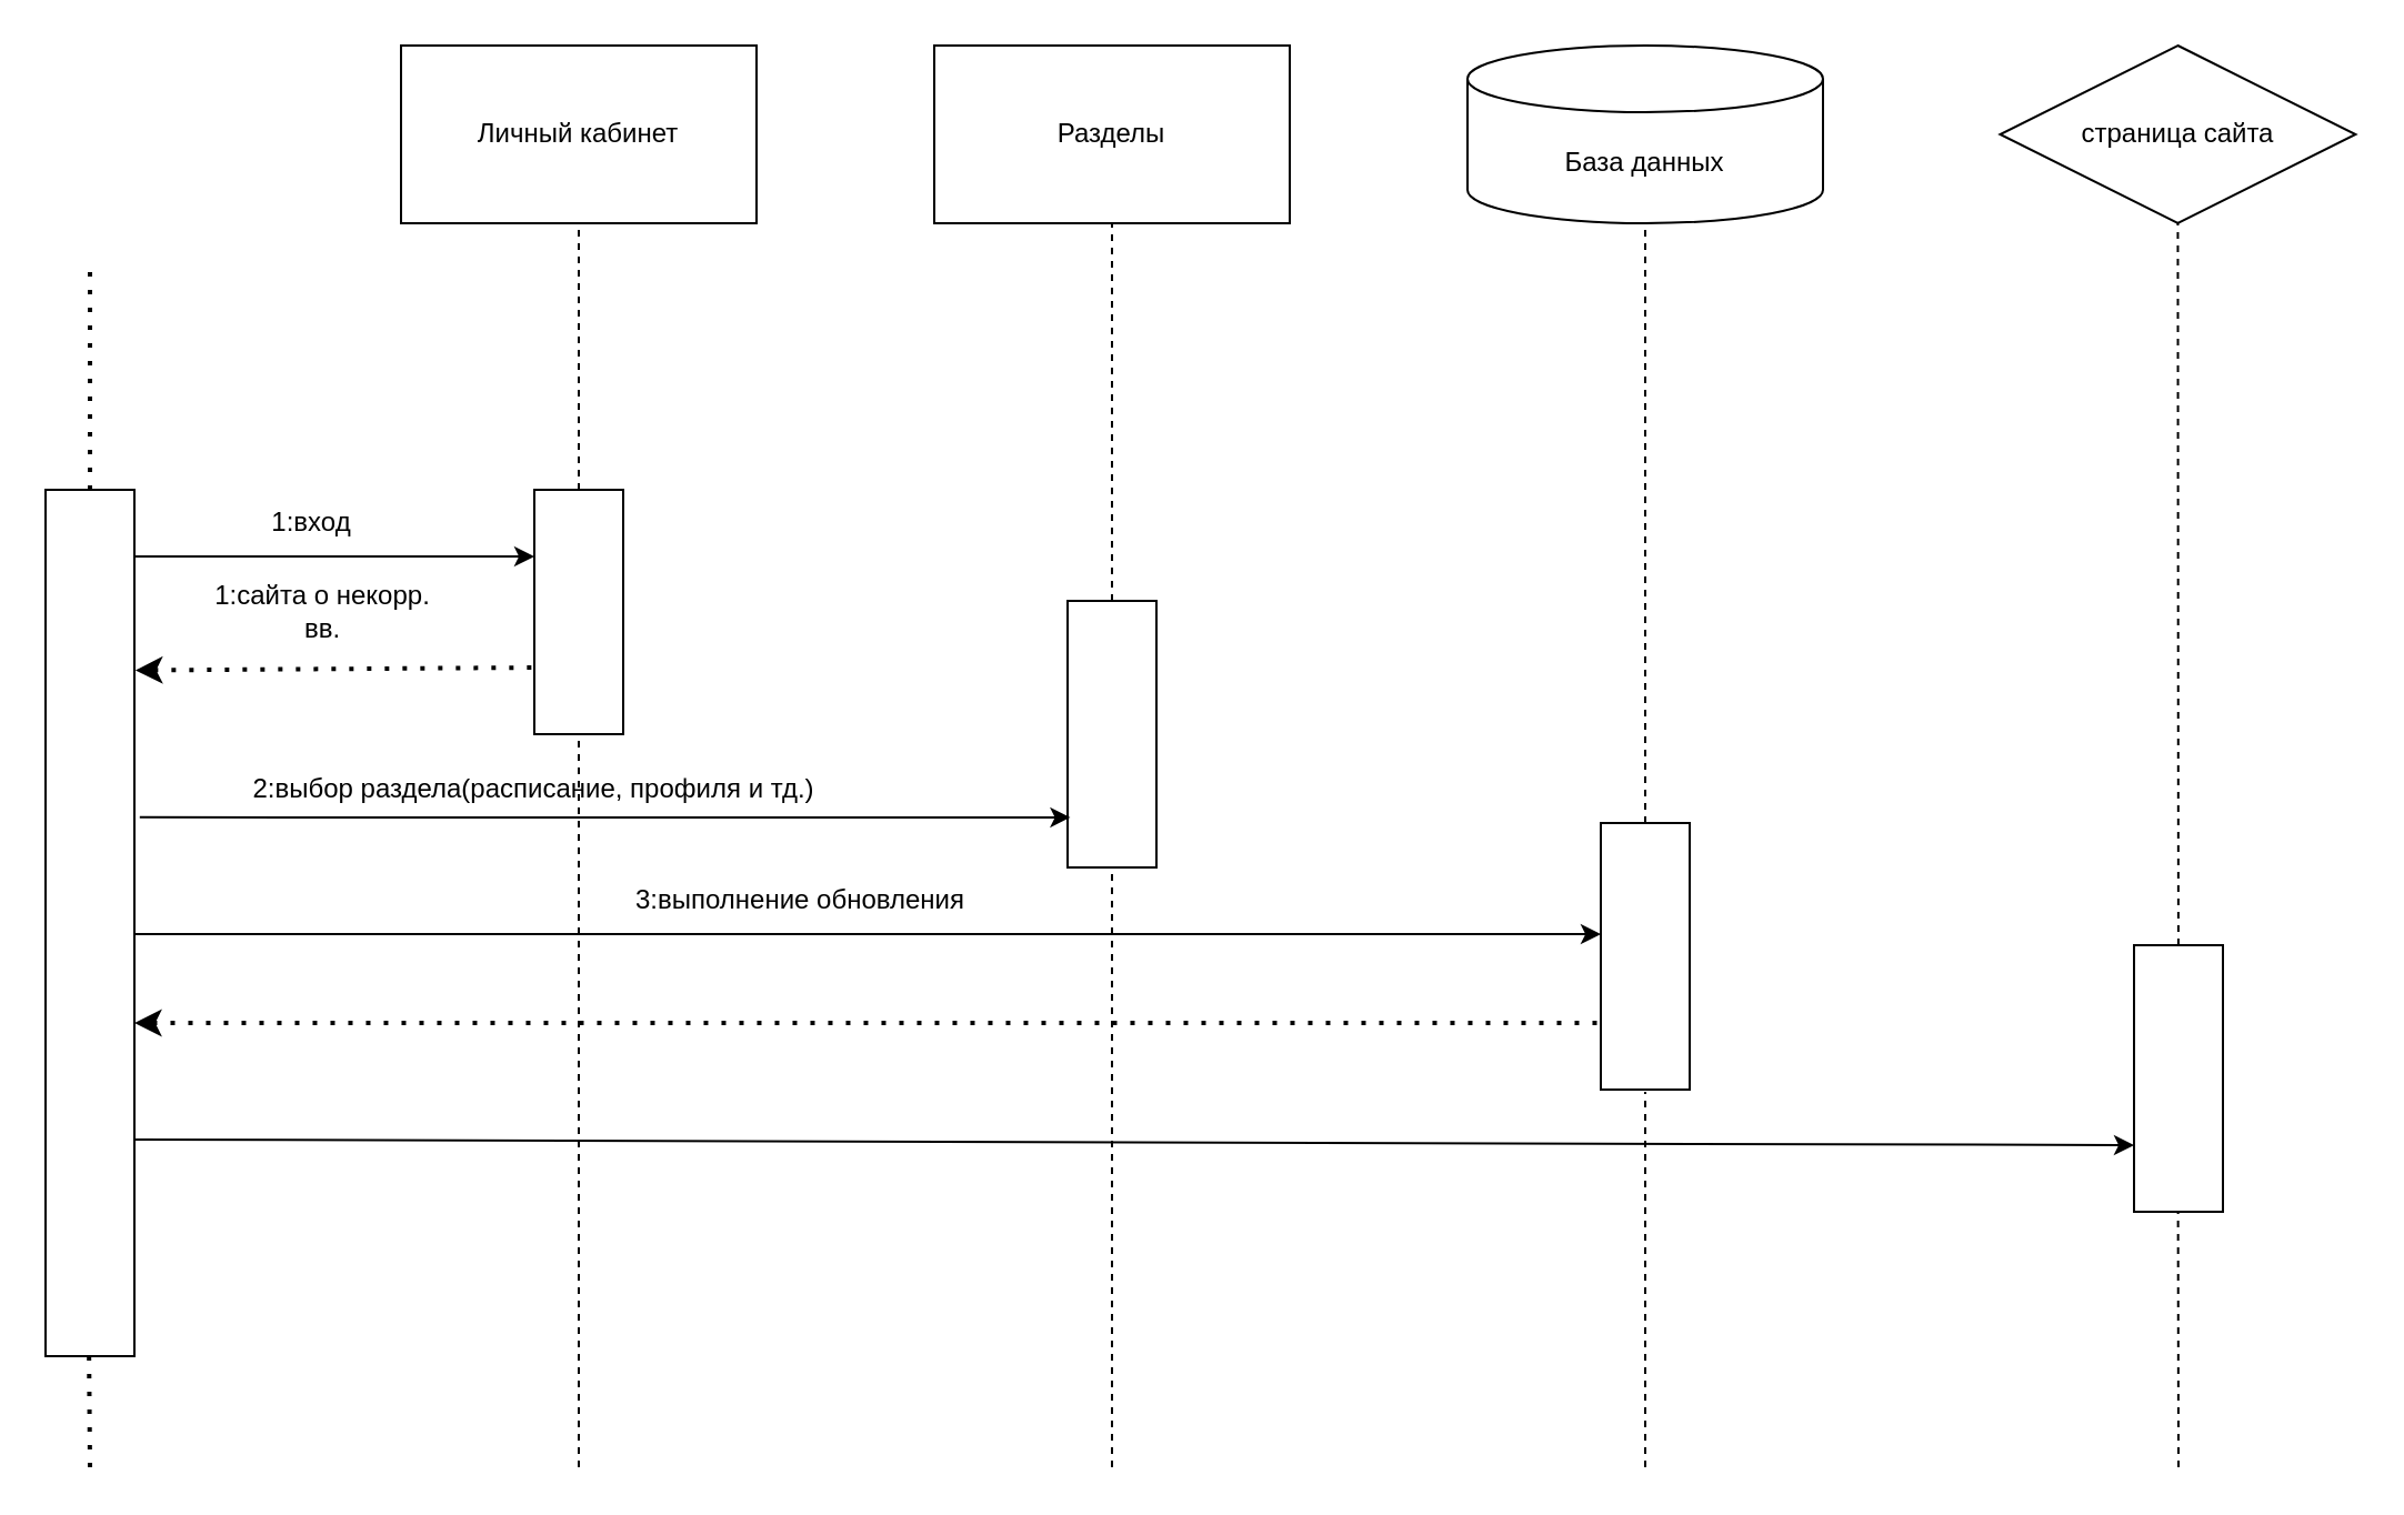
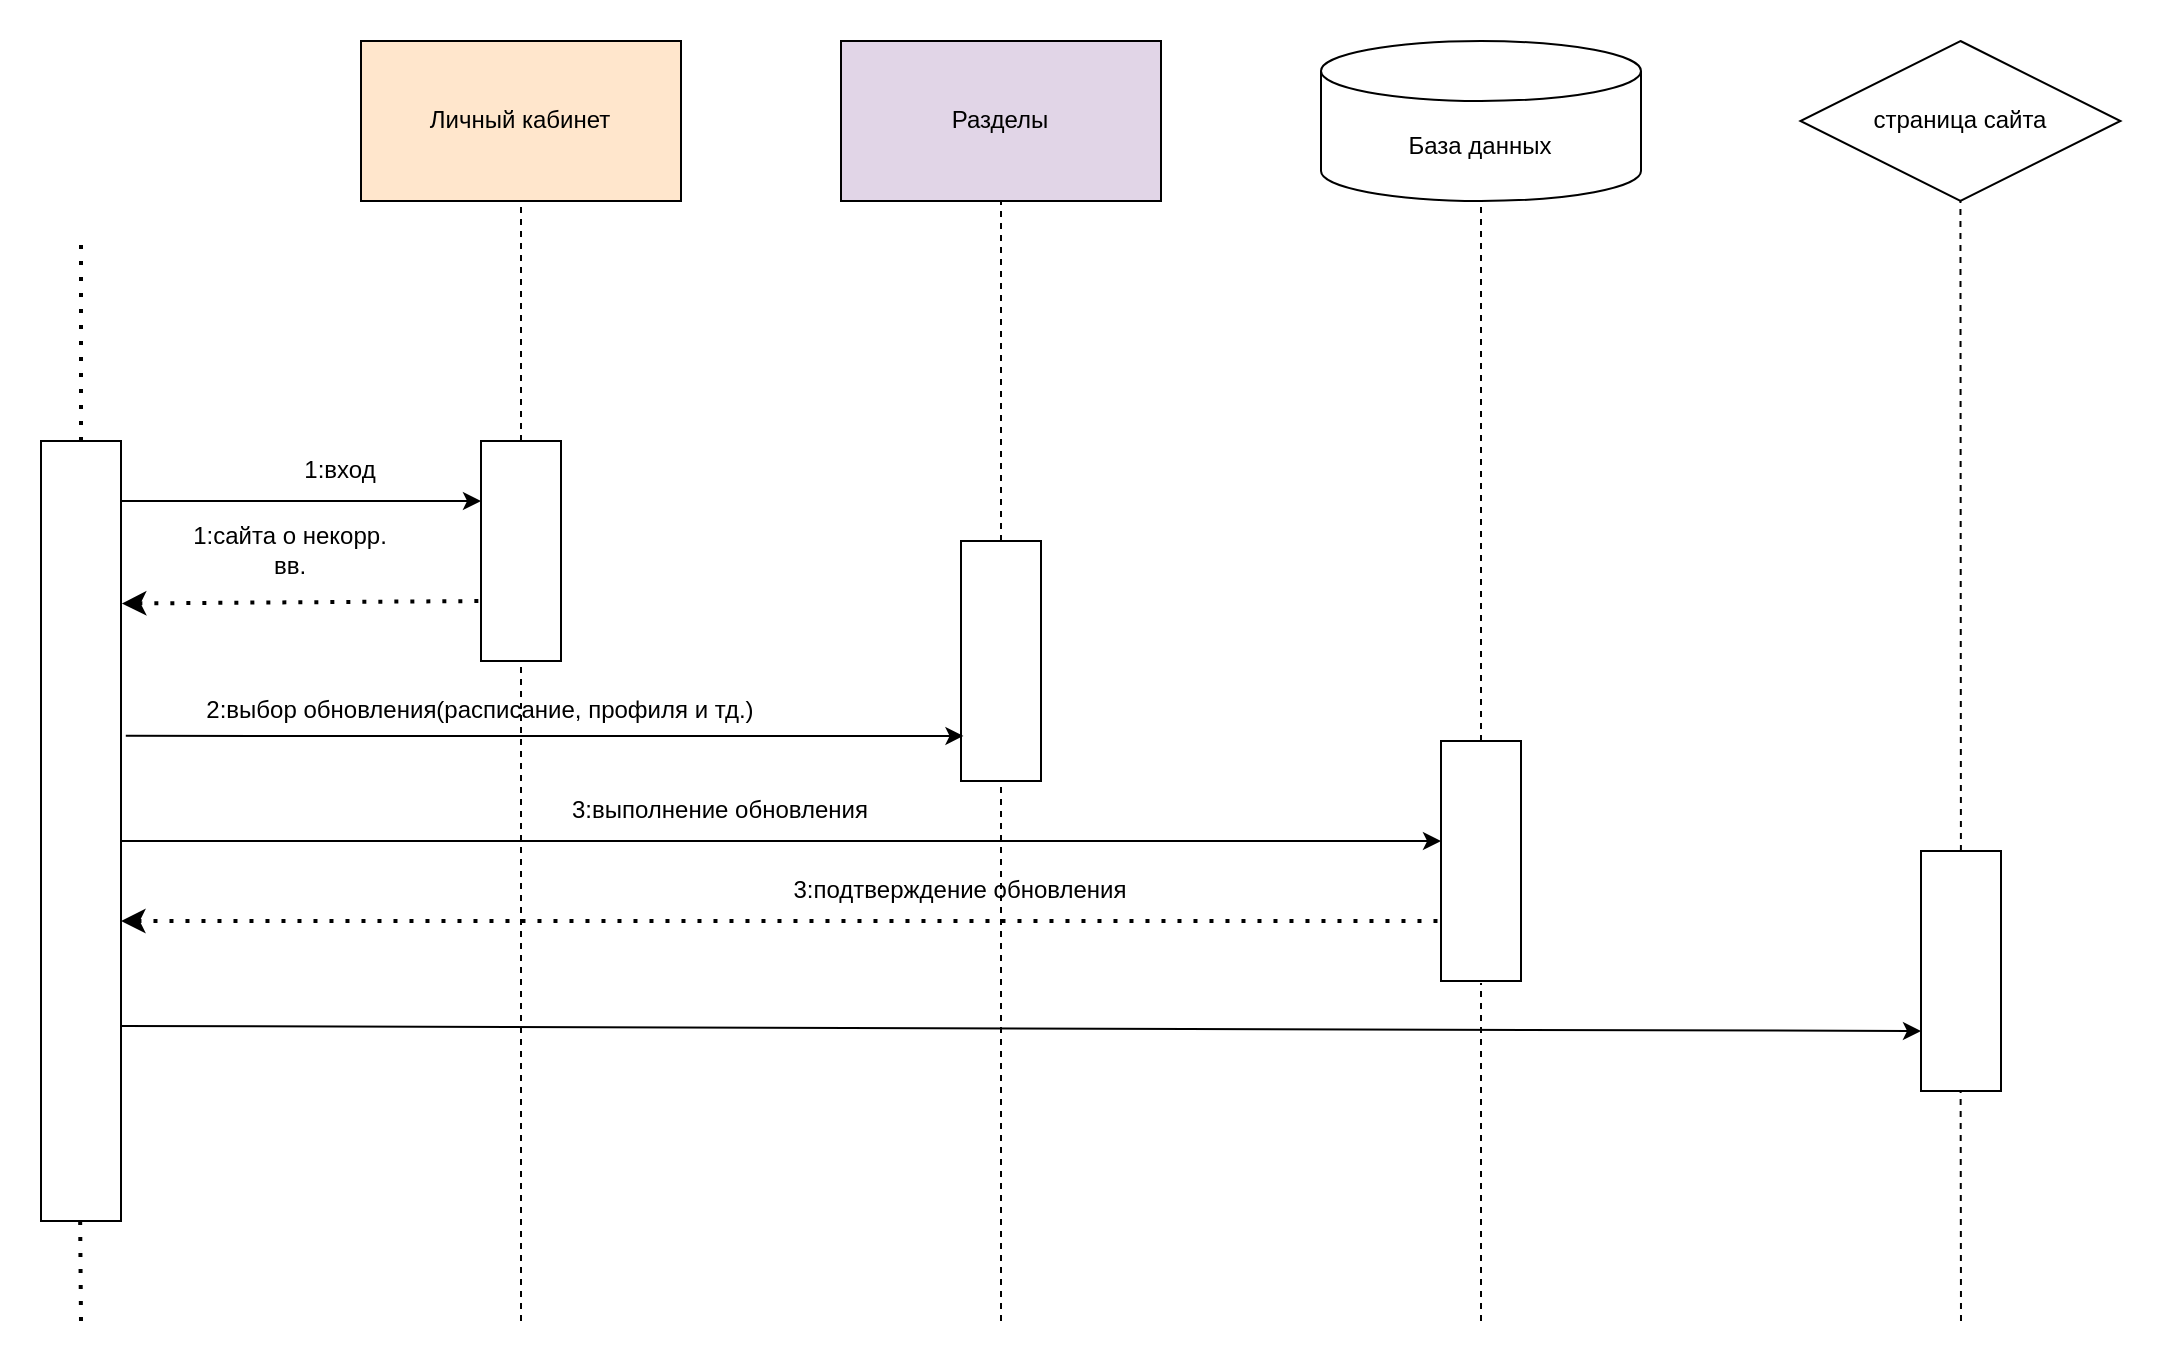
  <mxCell id="0" />
  <mxCell id="1" parent="0" />
  <mxCell id="2" value="" style="rounded=0;whiteSpace=wrap;html=1;" parent="1" vertex="1"><mxGeometry x="20" y="220" width="40" height="390" as="geometry" /></mxCell>
  <mxCell id="3" value="" style="endArrow=none;dashed=1;html=1;dashPattern=1 3;strokeWidth=2;rounded=0;" parent="1" edge="1"><mxGeometry width="50" height="50" relative="1" as="geometry"><mxPoint x="40" y="220" as="sourcePoint" /><mxPoint x="40" y="120" as="targetPoint" /></mxGeometry></mxCell>
  <mxCell id="4" value="" style="endArrow=none;dashed=1;html=1;dashPattern=1 3;strokeWidth=2;rounded=0;" parent="1" edge="1"><mxGeometry width="50" height="50" relative="1" as="geometry"><mxPoint x="40" y="660" as="sourcePoint" /><mxPoint x="39.57" y="609" as="targetPoint" /></mxGeometry></mxCell>
- <mxCell id="5" value="&lt;font style=&quot;vertical-align: inherit;&quot;&gt;&lt;font style=&quot;vertical-align: inherit;&quot;&gt;Личный кабинет&lt;/font&gt;&lt;/font&gt;" style="rounded=0;whiteSpace=wrap;html=1;" parent="1" vertex="1"><mxGeometry x="180" y="20" width="160" height="80" as="geometry" /></mxCell>
+ <mxCell id="5" value="&lt;font style=&quot;vertical-align: inherit;&quot;&gt;&lt;font style=&quot;vertical-align: inherit;&quot;&gt;Личный кабинет&lt;/font&gt;&lt;/font&gt;" style="rounded=0;whiteSpace=wrap;html=1;fillColor=#ffe6cc;" parent="1" vertex="1"><mxGeometry x="180" y="20" width="160" height="80" as="geometry" /></mxCell>
  <mxCell id="6" value="" style="endArrow=none;dashed=1;html=1;rounded=0;" parent="1" edge="1"><mxGeometry width="50" height="50" relative="1" as="geometry"><mxPoint x="260" y="220" as="sourcePoint" /><mxPoint x="260" y="100" as="targetPoint" /></mxGeometry></mxCell>
  <mxCell id="7" value="" style="rounded=0;whiteSpace=wrap;html=1;" parent="1" vertex="1"><mxGeometry x="240" y="220" width="40" height="110" as="geometry" /></mxCell>
  <mxCell id="8" value="" style="endArrow=classic;html=1;rounded=0;" parent="1" edge="1"><mxGeometry width="50" height="50" relative="1" as="geometry"><mxPoint x="60" y="250" as="sourcePoint" /><mxPoint x="240" y="250" as="targetPoint" /></mxGeometry></mxCell>
- <mxCell id="9" value="&lt;font style=&quot;vertical-align: inherit;&quot;&gt;&lt;font style=&quot;vertical-align: inherit;&quot;&gt;&lt;font style=&quot;vertical-align: inherit;&quot;&gt;&lt;font style=&quot;vertical-align: inherit;&quot;&gt;1:вход&lt;/font&gt;&lt;/font&gt;&lt;/font&gt;&lt;/font&gt;" style="text;html=1;align=center;verticalAlign=middle;whiteSpace=wrap;rounded=0;" parent="1" vertex="1"><mxGeometry x="110" y="220" width="60" height="30" as="geometry" /></mxCell>
+ <mxCell id="9" value="&lt;font style=&quot;vertical-align: inherit;&quot;&gt;&lt;font style=&quot;vertical-align: inherit;&quot;&gt;&lt;font style=&quot;vertical-align: inherit;&quot;&gt;&lt;font style=&quot;vertical-align: inherit;&quot;&gt;1:вход&lt;/font&gt;&lt;/font&gt;&lt;/font&gt;&lt;/font&gt;" style="text;html=1;align=center;verticalAlign=middle;whiteSpace=wrap;rounded=0;" parent="1" vertex="1"><mxGeometry x="140" y="220" width="60" height="30" as="geometry" /></mxCell>
  <mxCell id="10" value="" style="endArrow=none;dashed=1;html=1;dashPattern=1 3;strokeWidth=2;rounded=0;entryX=0;entryY=0.25;entryDx=0;entryDy=0;exitX=1.011;exitY=0.125;exitDx=0;exitDy=0;exitPerimeter=0;startArrow=classic;startFill=1;" parent="1" edge="1"><mxGeometry width="50" height="50" relative="1" as="geometry"><mxPoint x="60.44" y="301.25" as="sourcePoint" /><mxPoint x="240" y="300" as="targetPoint" /></mxGeometry></mxCell>
  <mxCell id="11" value="&lt;font style=&quot;vertical-align: inherit;&quot;&gt;&lt;font style=&quot;vertical-align: inherit;&quot;&gt;1:сайта о некорр. вв.&lt;/font&gt;&lt;/font&gt;" style="text;html=1;align=center;verticalAlign=middle;whiteSpace=wrap;rounded=0;" parent="1" vertex="1"><mxGeometry x="90" y="260" width="110" height="30" as="geometry" /></mxCell>
- <mxCell id="12" value="&lt;font style=&quot;vertical-align: inherit;&quot;&gt;&lt;font style=&quot;vertical-align: inherit;&quot;&gt;&lt;font style=&quot;vertical-align: inherit;&quot;&gt;&lt;font style=&quot;vertical-align: inherit;&quot;&gt;Разделы&lt;/font&gt;&lt;/font&gt;&lt;/font&gt;&lt;/font&gt;" style="rounded=0;whiteSpace=wrap;html=1;" parent="1" vertex="1"><mxGeometry x="420" y="20" width="160" height="80" as="geometry" /></mxCell>
+ <mxCell id="12" value="&lt;font style=&quot;vertical-align: inherit;&quot;&gt;&lt;font style=&quot;vertical-align: inherit;&quot;&gt;&lt;font style=&quot;vertical-align: inherit;&quot;&gt;&lt;font style=&quot;vertical-align: inherit;&quot;&gt;Разделы&lt;/font&gt;&lt;/font&gt;&lt;/font&gt;&lt;/font&gt;" style="rounded=0;whiteSpace=wrap;html=1;fillColor=#e1d5e7;" parent="1" vertex="1"><mxGeometry x="420" y="20" width="160" height="80" as="geometry" /></mxCell>
  <mxCell id="13" value="" style="rounded=0;whiteSpace=wrap;html=1;" parent="1" vertex="1"><mxGeometry x="480" y="270" width="40" height="120" as="geometry" /></mxCell>
  <mxCell id="14" value="" style="endArrow=none;dashed=1;html=1;rounded=0;exitX=0.5;exitY=0;exitDx=0;exitDy=0;" parent="1" source="13" edge="1"><mxGeometry width="50" height="50" relative="1" as="geometry"><mxPoint x="500" y="330" as="sourcePoint" /><mxPoint x="500" y="100" as="targetPoint" /></mxGeometry></mxCell>
  <mxCell id="15" value="" style="endArrow=classic;html=1;rounded=0;exitX=1.06;exitY=0.337;exitDx=0;exitDy=0;exitPerimeter=0;entryX=0.031;entryY=0.679;entryDx=0;entryDy=0;entryPerimeter=0;" parent="1" edge="1"><mxGeometry width="50" height="50" relative="1" as="geometry"><mxPoint x="62.4" y="367.43" as="sourcePoint" /><mxPoint x="481.24" y="367.48" as="targetPoint" /></mxGeometry></mxCell>
- <mxCell id="16" value="&lt;font style=&quot;vertical-align: inherit;&quot;&gt;&lt;font style=&quot;vertical-align: inherit;&quot;&gt;2:выбор раздела(расписание, профиля и тд.)&lt;/font&gt;&lt;/font&gt;" style="text;html=1;align=center;verticalAlign=middle;whiteSpace=wrap;rounded=0;" parent="1" vertex="1"><mxGeometry x="70" y="340" width="340" height="30" as="geometry" /></mxCell>
+ <mxCell id="16" value="&lt;font style=&quot;vertical-align: inherit;&quot;&gt;&lt;font style=&quot;vertical-align: inherit;&quot;&gt;2:выбор обновления(расписание, профиля и тд.)&lt;/font&gt;&lt;/font&gt;" style="text;html=1;align=center;verticalAlign=middle;whiteSpace=wrap;rounded=0;" parent="1" vertex="1"><mxGeometry x="70" y="340" width="340" height="30" as="geometry" /></mxCell>
  <mxCell id="17" value="" style="rounded=0;whiteSpace=wrap;html=1;" parent="1" vertex="1"><mxGeometry x="720" y="370" width="40" height="120" as="geometry" /></mxCell>
  <mxCell id="18" value="" style="endArrow=none;dashed=1;html=1;rounded=0;exitX=0.5;exitY=0;exitDx=0;exitDy=0;" parent="1" source="17" edge="1"><mxGeometry width="50" height="50" relative="1" as="geometry"><mxPoint x="740" y="330" as="sourcePoint" /><mxPoint x="740" y="100" as="targetPoint" /></mxGeometry></mxCell>
  <mxCell id="19" value="&lt;font style=&quot;vertical-align: inherit;&quot;&gt;&lt;font style=&quot;vertical-align: inherit;&quot;&gt;&lt;font style=&quot;vertical-align: inherit;&quot;&gt;&lt;font style=&quot;vertical-align: inherit;&quot;&gt;3:выполнение обновления&lt;/font&gt;&lt;/font&gt;&lt;/font&gt;&lt;/font&gt;" style="text;html=1;align=center;verticalAlign=middle;whiteSpace=wrap;rounded=0;" parent="1" vertex="1"><mxGeometry x="190" y="390" width="340" height="30" as="geometry" /></mxCell>
  <mxCell id="20" value="" style="endArrow=classic;html=1;rounded=0;entryX=0;entryY=0.417;entryDx=0;entryDy=0;entryPerimeter=0;" parent="1" target="17" edge="1"><mxGeometry width="50" height="50" relative="1" as="geometry"><mxPoint x="60" y="420" as="sourcePoint" /><mxPoint x="480" y="500" as="targetPoint" /></mxGeometry></mxCell>
  <mxCell id="21" value="" style="endArrow=none;dashed=1;html=1;dashPattern=1 3;strokeWidth=2;rounded=0;entryX=0;entryY=0.75;entryDx=0;entryDy=0;startArrow=classic;startFill=1;" parent="1" target="17" edge="1"><mxGeometry width="50" height="50" relative="1" as="geometry"><mxPoint x="60" y="460" as="sourcePoint" /><mxPoint x="960.76" y="647.04" as="targetPoint" /></mxGeometry></mxCell>
  <mxCell id="22" value="&lt;font style=&quot;vertical-align: inherit;&quot;&gt;&lt;font style=&quot;vertical-align: inherit;&quot;&gt;&lt;font style=&quot;vertical-align: inherit;&quot;&gt;&lt;font style=&quot;vertical-align: inherit;&quot;&gt;страница сайта&lt;/font&gt;&lt;/font&gt;&lt;/font&gt;&lt;/font&gt;" style="rhombus;whiteSpace=wrap;html=1;" parent="1" vertex="1"><mxGeometry x="899.72" y="20" width="160" height="80" as="geometry" /></mxCell>
  <mxCell id="23" value="" style="endArrow=none;dashed=1;html=1;rounded=0;entryX=0.5;entryY=1;entryDx=0;entryDy=0;" parent="1" source="32" target="22" edge="1"><mxGeometry width="50" height="50" relative="1" as="geometry"><mxPoint x="980" y="540" as="sourcePoint" /><mxPoint x="979.72" y="110" as="targetPoint" /></mxGeometry></mxCell>
  <mxCell id="24" value="" style="endArrow=classic;html=1;rounded=0;exitX=1;exitY=0.75;exitDx=0;exitDy=0;entryX=0;entryY=0.75;entryDx=0;entryDy=0;" parent="1" source="2" target="32" edge="1"><mxGeometry width="50" height="50" relative="1" as="geometry"><mxPoint x="760" y="590.8" as="sourcePoint" /><mxPoint x="959.72" y="590" as="targetPoint" /></mxGeometry></mxCell>
  <mxCell id="25" value="" style="endArrow=none;dashed=1;html=1;rounded=0;" parent="1" edge="1"><mxGeometry width="50" height="50" relative="1" as="geometry"><mxPoint x="260" y="660" as="sourcePoint" /><mxPoint x="260" y="331" as="targetPoint" /></mxGeometry></mxCell>
  <mxCell id="26" value="" style="endArrow=none;dashed=1;html=1;rounded=0;" parent="1" edge="1"><mxGeometry width="50" height="50" relative="1" as="geometry"><mxPoint x="500" y="660" as="sourcePoint" /><mxPoint x="500" y="391" as="targetPoint" /></mxGeometry></mxCell>
  <mxCell id="27" value="" style="endArrow=none;dashed=1;html=1;rounded=0;" parent="1" edge="1"><mxGeometry width="50" height="50" relative="1" as="geometry"><mxPoint x="740" y="660" as="sourcePoint" /><mxPoint x="740" y="491" as="targetPoint" /></mxGeometry></mxCell>
  <mxCell id="28" value="" style="endArrow=none;dashed=1;html=1;rounded=0;" parent="1" edge="1"><mxGeometry width="50" height="50" relative="1" as="geometry"><mxPoint x="980" y="660" as="sourcePoint" /><mxPoint x="979.81" y="542" as="targetPoint" /></mxGeometry></mxCell>
  <mxCell id="29" value="&lt;font style=&quot;vertical-align: inherit;&quot;&gt;&lt;font style=&quot;vertical-align: inherit;&quot;&gt;База данных&lt;/font&gt;&lt;/font&gt;" style="shape=cylinder3;whiteSpace=wrap;html=1;boundedLbl=1;backgroundOutline=1;size=15;" parent="1" vertex="1"><mxGeometry x="660" y="20" width="160" height="80" as="geometry" /></mxCell>
+ <mxCell id="30" value="&lt;font style=&quot;vertical-align: inherit;&quot;&gt;&lt;font style=&quot;vertical-align: inherit;&quot;&gt;3:подтверждение обновления&lt;/font&gt;&lt;/font&gt;" style="text;html=1;align=center;verticalAlign=middle;whiteSpace=wrap;rounded=0;" parent="1" vertex="1"><mxGeometry x="370" y="430" width="220" height="30" as="geometry" /></mxCell>
  <mxCell id="31" value="" style="endArrow=none;dashed=1;html=1;rounded=0;entryX=0.5;entryY=1;entryDx=0;entryDy=0;" parent="1" target="32" edge="1"><mxGeometry width="50" height="50" relative="1" as="geometry"><mxPoint x="980" y="540" as="sourcePoint" /><mxPoint x="980" y="100" as="targetPoint" /></mxGeometry></mxCell>
  <mxCell id="32" value="" style="rounded=0;whiteSpace=wrap;html=1;" parent="1" vertex="1"><mxGeometry x="960" y="425" width="40" height="120" as="geometry" /></mxCell>
